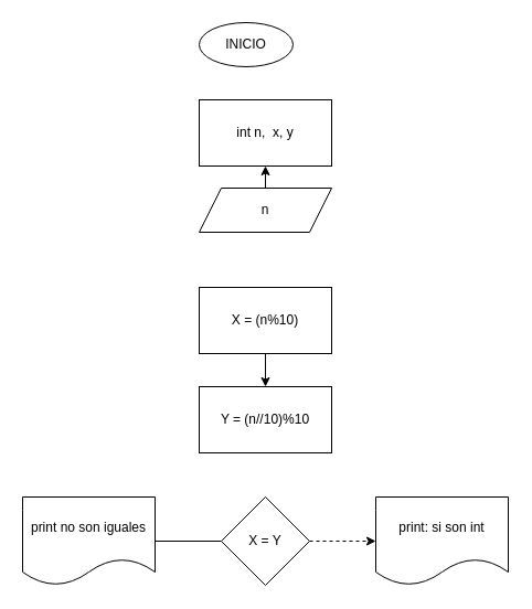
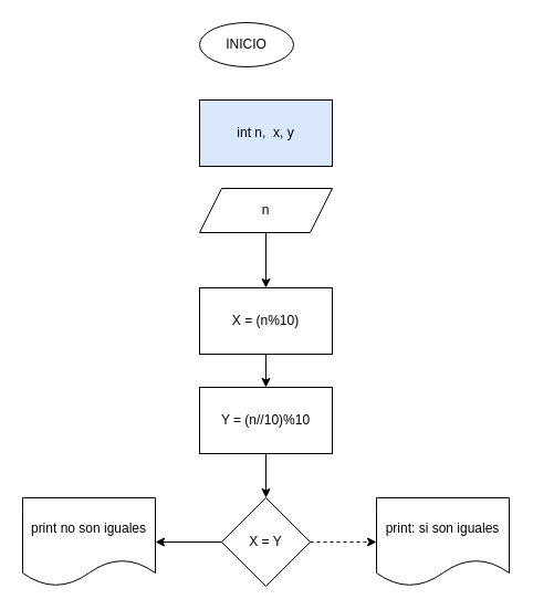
  <mxCell id="0" />
  <mxCell id="1" parent="0" />
  <mxCell id="2" value="INICIO" style="ellipse;whiteSpace=wrap;html=1;" vertex="1" parent="1"><mxGeometry x="180" y="20" width="85" height="40" as="geometry" /></mxCell>
- <mxCell id="3" value="" style="edgeStyle=none;html=1;" edge="1" parent="1" source="4" target="5"><mxGeometry relative="1" as="geometry" /></mxCell>
+ <mxCell id="3" value="" style="edgeStyle=none;html=1;" edge="1" parent="1" source="4" target="7"><mxGeometry relative="1" as="geometry" /></mxCell>
  <mxCell id="4" value="n" style="shape=parallelogram;perimeter=parallelogramPerimeter;whiteSpace=wrap;html=1;fixedSize=1;" vertex="1" parent="1"><mxGeometry x="180" y="170" width="120" height="40" as="geometry" /></mxCell>
- <mxCell id="5" value="int n,&amp;nbsp; x, y&lt;br&gt;" style="whiteSpace=wrap;html=1;" vertex="1" parent="1"><mxGeometry x="180" y="90" width="120" height="60" as="geometry" /></mxCell>
+ <mxCell id="5" value="int n,&amp;nbsp; x, y&lt;br&gt;" style="whiteSpace=wrap;html=1;fillColor=#dae8fc;" vertex="1" parent="1"><mxGeometry x="180" y="90" width="120" height="60" as="geometry" /></mxCell>
  <mxCell id="6" value="" style="edgeStyle=none;html=1;" edge="1" parent="1" source="7" target="9"><mxGeometry relative="1" as="geometry" /></mxCell>
  <mxCell id="7" value="X = (n%10)&lt;br&gt;" style="whiteSpace=wrap;html=1;" vertex="1" parent="1"><mxGeometry x="180" y="260" width="120" height="60" as="geometry" /></mxCell>
+ <mxCell id="8" value="" style="edgeStyle=none;html=1;" edge="1" parent="1" source="9" target="12"><mxGeometry relative="1" as="geometry" /></mxCell>
  <mxCell id="9" value="Y = (n//10)%10" style="whiteSpace=wrap;html=1;" vertex="1" parent="1"><mxGeometry x="180" y="350" width="120" height="60" as="geometry" /></mxCell>
  <mxCell id="10" value="" style="edgeStyle=none;html=1;dashed=1;" edge="1" parent="1" source="12" target="13"><mxGeometry relative="1" as="geometry" /></mxCell>
- <mxCell id="11" value="" style="edgeStyle=none;html=1;endArrow=none;" edge="1" parent="1" source="12" target="14"><mxGeometry relative="1" as="geometry" /></mxCell>
+ <mxCell id="11" value="" style="edgeStyle=none;html=1;" edge="1" parent="1" source="12" target="14"><mxGeometry relative="1" as="geometry" /></mxCell>
  <mxCell id="12" value="X = Y" style="rhombus;whiteSpace=wrap;html=1;" vertex="1" parent="1"><mxGeometry x="200" y="450" width="80" height="80" as="geometry" /></mxCell>
- <mxCell id="13" value="print: si son int" style="shape=document;whiteSpace=wrap;html=1;boundedLbl=1;" vertex="1" parent="1"><mxGeometry x="340" y="450" width="120" height="80" as="geometry" /></mxCell>
+ <mxCell id="13" value="print: si son iguales" style="shape=document;whiteSpace=wrap;html=1;boundedLbl=1;" vertex="1" parent="1"><mxGeometry x="340" y="450" width="120" height="80" as="geometry" /></mxCell>
  <mxCell id="14" value="print no son iguales" style="shape=document;whiteSpace=wrap;html=1;boundedLbl=1;" vertex="1" parent="1"><mxGeometry x="20" y="450" width="120" height="80" as="geometry" /></mxCell>
